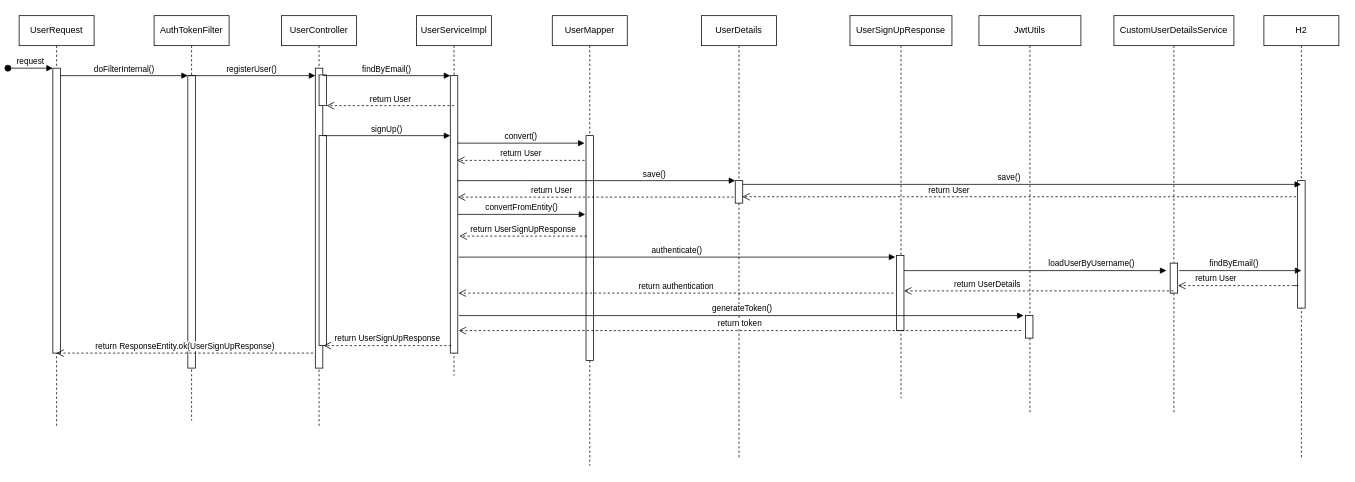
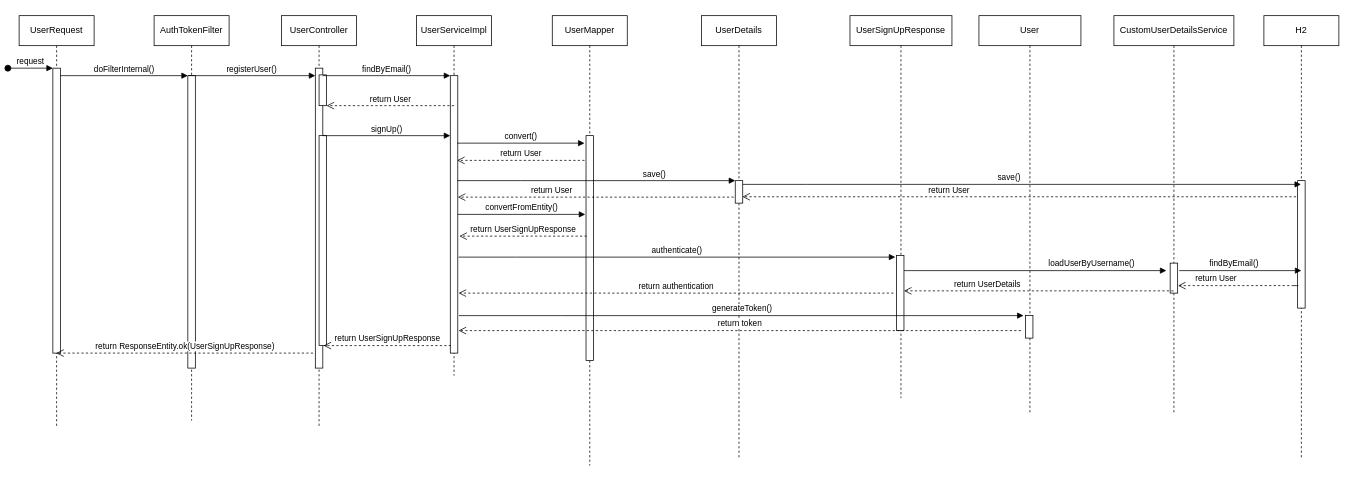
  <mxCell id="0" />
  <mxCell id="1" parent="0" />
  <mxCell id="2" value="UserRequest" style="shape=umlLifeline;perimeter=lifelinePerimeter;whiteSpace=wrap;html=1;container=0;dropTarget=0;collapsible=0;recursiveResize=0;outlineConnect=0;portConstraint=eastwest;newEdgeStyle={&quot;edgeStyle&quot;:&quot;elbowEdgeStyle&quot;,&quot;elbow&quot;:&quot;vertical&quot;,&quot;curved&quot;:0,&quot;rounded&quot;:0};" parent="1" vertex="1"><mxGeometry x="20" y="20" width="100" height="550" as="geometry" /></mxCell>
  <mxCell id="3" value="" style="html=1;points=[];perimeter=orthogonalPerimeter;outlineConnect=0;targetShapes=umlLifeline;portConstraint=eastwest;newEdgeStyle={&quot;edgeStyle&quot;:&quot;elbowEdgeStyle&quot;,&quot;elbow&quot;:&quot;vertical&quot;,&quot;curved&quot;:0,&quot;rounded&quot;:0};" parent="2" vertex="1"><mxGeometry x="45" y="70" width="10" height="380" as="geometry" /></mxCell>
  <mxCell id="4" value="request" style="html=1;verticalAlign=bottom;startArrow=oval;endArrow=block;startSize=8;edgeStyle=elbowEdgeStyle;elbow=vertical;curved=0;rounded=0;" parent="2" target="3" edge="1"><mxGeometry relative="1" as="geometry"><mxPoint x="-15" y="70" as="sourcePoint" /></mxGeometry></mxCell>
  <mxCell id="5" value="AuthTokenFilter" style="shape=umlLifeline;perimeter=lifelinePerimeter;whiteSpace=wrap;html=1;container=0;dropTarget=0;collapsible=0;recursiveResize=0;outlineConnect=0;portConstraint=eastwest;newEdgeStyle={&quot;edgeStyle&quot;:&quot;elbowEdgeStyle&quot;,&quot;elbow&quot;:&quot;vertical&quot;,&quot;curved&quot;:0,&quot;rounded&quot;:0};" parent="1" vertex="1"><mxGeometry x="200" y="20" width="100" height="540" as="geometry" /></mxCell>
  <mxCell id="6" value="" style="html=1;points=[];perimeter=orthogonalPerimeter;outlineConnect=0;targetShapes=umlLifeline;portConstraint=eastwest;newEdgeStyle={&quot;edgeStyle&quot;:&quot;elbowEdgeStyle&quot;,&quot;elbow&quot;:&quot;vertical&quot;,&quot;curved&quot;:0,&quot;rounded&quot;:0};" parent="5" vertex="1"><mxGeometry x="45" y="80" width="10" height="390" as="geometry" /></mxCell>
  <mxCell id="7" value="doFilterInternal()" style="html=1;verticalAlign=bottom;endArrow=block;edgeStyle=elbowEdgeStyle;elbow=vertical;curved=0;rounded=0;" parent="1" source="3" target="6" edge="1"><mxGeometry relative="1" as="geometry"><mxPoint x="175" y="110" as="sourcePoint" /><Array as="points"><mxPoint x="160" y="100" /></Array></mxGeometry></mxCell>
  <mxCell id="8" value="UserController" style="shape=umlLifeline;perimeter=lifelinePerimeter;whiteSpace=wrap;html=1;container=0;dropTarget=0;collapsible=0;recursiveResize=0;outlineConnect=0;portConstraint=eastwest;newEdgeStyle={&quot;edgeStyle&quot;:&quot;elbowEdgeStyle&quot;,&quot;elbow&quot;:&quot;vertical&quot;,&quot;curved&quot;:0,&quot;rounded&quot;:0};" vertex="1" parent="1"><mxGeometry x="370" y="20" width="100" height="550" as="geometry" /></mxCell>
  <mxCell id="9" value="" style="html=1;points=[];perimeter=orthogonalPerimeter;outlineConnect=0;targetShapes=umlLifeline;portConstraint=eastwest;newEdgeStyle={&quot;edgeStyle&quot;:&quot;elbowEdgeStyle&quot;,&quot;elbow&quot;:&quot;vertical&quot;,&quot;curved&quot;:0,&quot;rounded&quot;:0};" vertex="1" parent="8"><mxGeometry x="45" y="70" width="10" height="400" as="geometry" /></mxCell>
  <mxCell id="10" value="" style="html=1;points=[];perimeter=orthogonalPerimeter;outlineConnect=0;targetShapes=umlLifeline;portConstraint=eastwest;newEdgeStyle={&quot;edgeStyle&quot;:&quot;elbowEdgeStyle&quot;,&quot;elbow&quot;:&quot;vertical&quot;,&quot;curved&quot;:0,&quot;rounded&quot;:0};" vertex="1" parent="8"><mxGeometry x="50" y="79" width="10" height="41" as="geometry" /></mxCell>
  <mxCell id="11" value="" style="html=1;points=[];perimeter=orthogonalPerimeter;outlineConnect=0;targetShapes=umlLifeline;portConstraint=eastwest;newEdgeStyle={&quot;edgeStyle&quot;:&quot;elbowEdgeStyle&quot;,&quot;elbow&quot;:&quot;vertical&quot;,&quot;curved&quot;:0,&quot;rounded&quot;:0};" vertex="1" parent="8"><mxGeometry x="50" y="160" width="10" height="280" as="geometry" /></mxCell>
  <mxCell id="12" value="UserServiceImpl" style="shape=umlLifeline;perimeter=lifelinePerimeter;whiteSpace=wrap;html=1;container=0;dropTarget=0;collapsible=0;recursiveResize=0;outlineConnect=0;portConstraint=eastwest;newEdgeStyle={&quot;edgeStyle&quot;:&quot;elbowEdgeStyle&quot;,&quot;elbow&quot;:&quot;vertical&quot;,&quot;curved&quot;:0,&quot;rounded&quot;:0};" vertex="1" parent="1"><mxGeometry x="550" y="20" width="100" height="480" as="geometry" /></mxCell>
  <mxCell id="13" value="" style="html=1;points=[];perimeter=orthogonalPerimeter;outlineConnect=0;targetShapes=umlLifeline;portConstraint=eastwest;newEdgeStyle={&quot;edgeStyle&quot;:&quot;elbowEdgeStyle&quot;,&quot;elbow&quot;:&quot;vertical&quot;,&quot;curved&quot;:0,&quot;rounded&quot;:0};" vertex="1" parent="12"><mxGeometry x="45" y="80" width="10" height="370" as="geometry" /></mxCell>
  <mxCell id="14" value="findByEmail()" style="html=1;verticalAlign=bottom;endArrow=block;edgeStyle=elbowEdgeStyle;elbow=horizontal;curved=0;rounded=0;" edge="1" parent="1" source="9" target="13"><mxGeometry relative="1" as="geometry"><mxPoint x="525" y="110" as="sourcePoint" /><Array as="points"><mxPoint x="510" y="100" /></Array></mxGeometry></mxCell>
  <mxCell id="15" value="registerUser()" style="html=1;verticalAlign=bottom;endArrow=block;edgeStyle=elbowEdgeStyle;elbow=vertical;curved=0;rounded=0;" edge="1" parent="1"><mxGeometry relative="1" as="geometry"><mxPoint x="245" y="100" as="sourcePoint" /><Array as="points"><mxPoint x="330" y="100" /></Array><mxPoint x="415" y="100" as="targetPoint" /></mxGeometry></mxCell>
  <mxCell id="16" value="return User" style="html=1;verticalAlign=bottom;endArrow=open;dashed=1;endSize=8;edgeStyle=elbowEdgeStyle;elbow=vertical;curved=0;rounded=0;" edge="1" parent="1"><mxGeometry relative="1" as="geometry"><mxPoint x="430" y="140" as="targetPoint" /><Array as="points"><mxPoint x="525" y="140" /></Array><mxPoint x="600" y="140" as="sourcePoint" /></mxGeometry></mxCell>
  <mxCell id="17" value="signUp()" style="html=1;verticalAlign=bottom;endArrow=block;edgeStyle=elbowEdgeStyle;elbow=horizontal;curved=0;rounded=0;" edge="1" parent="1"><mxGeometry relative="1" as="geometry"><mxPoint x="425" y="180" as="sourcePoint" /><Array as="points"><mxPoint x="510" y="180" /></Array><mxPoint x="595" y="180" as="targetPoint" /></mxGeometry></mxCell>
  <mxCell id="18" value="UserMapper" style="shape=umlLifeline;perimeter=lifelinePerimeter;whiteSpace=wrap;html=1;container=0;dropTarget=0;collapsible=0;recursiveResize=0;outlineConnect=0;portConstraint=eastwest;newEdgeStyle={&quot;edgeStyle&quot;:&quot;elbowEdgeStyle&quot;,&quot;elbow&quot;:&quot;vertical&quot;,&quot;curved&quot;:0,&quot;rounded&quot;:0};" vertex="1" parent="1"><mxGeometry x="731" y="20" width="100" height="600" as="geometry" /></mxCell>
  <mxCell id="19" value="" style="html=1;points=[];perimeter=orthogonalPerimeter;outlineConnect=0;targetShapes=umlLifeline;portConstraint=eastwest;newEdgeStyle={&quot;edgeStyle&quot;:&quot;elbowEdgeStyle&quot;,&quot;elbow&quot;:&quot;vertical&quot;,&quot;curved&quot;:0,&quot;rounded&quot;:0};" vertex="1" parent="18"><mxGeometry x="45" y="160" width="10" height="300" as="geometry" /></mxCell>
  <mxCell id="20" value="convert()" style="html=1;verticalAlign=bottom;endArrow=block;edgeStyle=elbowEdgeStyle;elbow=horizontal;curved=0;rounded=0;" edge="1" parent="1"><mxGeometry relative="1" as="geometry"><mxPoint x="604" y="190" as="sourcePoint" /><Array as="points"><mxPoint x="689" y="190" /></Array><mxPoint x="774" y="190" as="targetPoint" /></mxGeometry></mxCell>
  <mxCell id="21" value="return User" style="html=1;verticalAlign=bottom;endArrow=open;dashed=1;endSize=8;edgeStyle=elbowEdgeStyle;elbow=vertical;curved=0;rounded=0;" edge="1" parent="1"><mxGeometry relative="1" as="geometry"><mxPoint x="604" y="213" as="targetPoint" /><Array as="points"><mxPoint x="699" y="213" /></Array><mxPoint x="774" y="213" as="sourcePoint" /></mxGeometry></mxCell>
  <mxCell id="22" value="save()" style="html=1;verticalAlign=bottom;endArrow=block;edgeStyle=elbowEdgeStyle;elbow=horizontal;curved=0;rounded=0;" edge="1" parent="1" target="24"><mxGeometry x="0.417" relative="1" as="geometry"><mxPoint x="604" y="240" as="sourcePoint" /><Array as="points"><mxPoint x="689" y="240" /></Array><mxPoint x="970" y="240" as="targetPoint" /><mxPoint as="offset" /></mxGeometry></mxCell>
  <mxCell id="23" value="UserDetails" style="shape=umlLifeline;perimeter=lifelinePerimeter;whiteSpace=wrap;html=1;container=0;dropTarget=0;collapsible=0;recursiveResize=0;outlineConnect=0;portConstraint=eastwest;newEdgeStyle={&quot;edgeStyle&quot;:&quot;elbowEdgeStyle&quot;,&quot;elbow&quot;:&quot;vertical&quot;,&quot;curved&quot;:0,&quot;rounded&quot;:0};" vertex="1" parent="1"><mxGeometry x="930" y="20" width="100" height="590" as="geometry" /></mxCell>
  <mxCell id="24" value="" style="html=1;points=[];perimeter=orthogonalPerimeter;outlineConnect=0;targetShapes=umlLifeline;portConstraint=eastwest;newEdgeStyle={&quot;edgeStyle&quot;:&quot;elbowEdgeStyle&quot;,&quot;elbow&quot;:&quot;vertical&quot;,&quot;curved&quot;:0,&quot;rounded&quot;:0};" vertex="1" parent="23"><mxGeometry x="45" y="220" width="10" height="30" as="geometry" /></mxCell>
  <mxCell id="25" value="return User" style="html=1;verticalAlign=bottom;endArrow=open;dashed=1;endSize=8;edgeStyle=elbowEdgeStyle;elbow=vertical;curved=0;rounded=0;" edge="1" parent="1"><mxGeometry x="0.321" relative="1" as="geometry"><mxPoint x="605" y="262" as="targetPoint" /><Array as="points"><mxPoint x="898" y="262" /></Array><mxPoint x="973" y="262" as="sourcePoint" /><mxPoint as="offset" /></mxGeometry></mxCell>
  <mxCell id="26" value="convertFromEntity()" style="html=1;verticalAlign=bottom;endArrow=block;edgeStyle=elbowEdgeStyle;elbow=horizontal;curved=0;rounded=0;" edge="1" parent="1"><mxGeometry relative="1" as="geometry"><mxPoint x="605" y="285" as="sourcePoint" /><Array as="points"><mxPoint x="690" y="285" /></Array><mxPoint x="775" y="285" as="targetPoint" /></mxGeometry></mxCell>
  <mxCell id="27" value="return UserSignUpResponse" style="html=1;verticalAlign=bottom;endArrow=open;dashed=1;endSize=8;edgeStyle=elbowEdgeStyle;elbow=horizontal;curved=0;rounded=0;" edge="1" parent="1"><mxGeometry relative="1" as="geometry"><mxPoint x="607" y="314" as="targetPoint" /><Array as="points"><mxPoint x="702" y="314" /></Array><mxPoint x="777" y="314" as="sourcePoint" /></mxGeometry></mxCell>
  <mxCell id="28" value="return UserSignUpResponse" style="html=1;verticalAlign=bottom;endArrow=open;dashed=1;endSize=8;edgeStyle=elbowEdgeStyle;elbow=horizontal;curved=0;rounded=0;" edge="1" parent="1"><mxGeometry relative="1" as="geometry"><mxPoint x="426" y="460" as="targetPoint" /><Array as="points"><mxPoint x="521" y="460" /></Array><mxPoint x="596" y="460" as="sourcePoint" /></mxGeometry></mxCell>
  <mxCell id="29" value="return ResponseEntity.ok(UserSignUpResponse)" style="html=1;verticalAlign=bottom;endArrow=open;dashed=1;endSize=8;edgeStyle=elbowEdgeStyle;elbow=horizontal;curved=0;rounded=0;" edge="1" parent="1"><mxGeometry relative="1" as="geometry"><mxPoint x="69.5" y="470" as="targetPoint" /><Array as="points"><mxPoint x="337" y="470" /></Array><mxPoint x="412" y="470" as="sourcePoint" /></mxGeometry></mxCell>
  <mxCell id="30" value="authenticate()" style="html=1;verticalAlign=bottom;endArrow=block;edgeStyle=elbowEdgeStyle;elbow=vertical;curved=0;rounded=0;" edge="1" parent="1"><mxGeometry relative="1" as="geometry"><mxPoint x="606" y="342" as="sourcePoint" /><Array as="points"><mxPoint x="682" y="342" /></Array><mxPoint x="1188.5" y="342" as="targetPoint" /></mxGeometry></mxCell>
  <mxCell id="31" value="UserSignUpResponse" style="shape=umlLifeline;perimeter=lifelinePerimeter;whiteSpace=wrap;html=1;container=0;dropTarget=0;collapsible=0;recursiveResize=0;outlineConnect=0;portConstraint=eastwest;newEdgeStyle={&quot;edgeStyle&quot;:&quot;elbowEdgeStyle&quot;,&quot;elbow&quot;:&quot;vertical&quot;,&quot;curved&quot;:0,&quot;rounded&quot;:0};" vertex="1" parent="1"><mxGeometry x="1128" y="20" width="136" height="510" as="geometry" /></mxCell>
  <mxCell id="32" value="" style="html=1;points=[];perimeter=orthogonalPerimeter;outlineConnect=0;targetShapes=umlLifeline;portConstraint=eastwest;newEdgeStyle={&quot;edgeStyle&quot;:&quot;elbowEdgeStyle&quot;,&quot;elbow&quot;:&quot;vertical&quot;,&quot;curved&quot;:0,&quot;rounded&quot;:0};" vertex="1" parent="31"><mxGeometry x="62" y="320" width="10" height="100" as="geometry" /></mxCell>
  <mxCell id="33" value="return authentication" style="html=1;verticalAlign=bottom;endArrow=open;dashed=1;endSize=8;edgeStyle=elbowEdgeStyle;elbow=horizontal;curved=0;rounded=0;" edge="1" parent="1"><mxGeometry relative="1" as="geometry"><mxPoint x="606" y="390" as="targetPoint" /><Array as="points"><mxPoint x="1111" y="390" /></Array><mxPoint x="1186" y="390" as="sourcePoint" /></mxGeometry></mxCell>
- <mxCell id="34" value="JwtUtils" style="shape=umlLifeline;perimeter=lifelinePerimeter;whiteSpace=wrap;html=1;container=0;dropTarget=0;collapsible=0;recursiveResize=0;outlineConnect=0;portConstraint=eastwest;newEdgeStyle={&quot;edgeStyle&quot;:&quot;elbowEdgeStyle&quot;,&quot;elbow&quot;:&quot;vertical&quot;,&quot;curved&quot;:0,&quot;rounded&quot;:0};" vertex="1" parent="1"><mxGeometry x="1300" y="20" width="136" height="530" as="geometry" /></mxCell>
+ <mxCell id="34" value="User" style="shape=umlLifeline;perimeter=lifelinePerimeter;whiteSpace=wrap;html=1;container=0;dropTarget=0;collapsible=0;recursiveResize=0;outlineConnect=0;portConstraint=eastwest;newEdgeStyle={&quot;edgeStyle&quot;:&quot;elbowEdgeStyle&quot;,&quot;elbow&quot;:&quot;vertical&quot;,&quot;curved&quot;:0,&quot;rounded&quot;:0};" vertex="1" parent="1"><mxGeometry x="1300" y="20" width="136" height="530" as="geometry" /></mxCell>
  <mxCell id="35" value="" style="html=1;points=[];perimeter=orthogonalPerimeter;outlineConnect=0;targetShapes=umlLifeline;portConstraint=eastwest;newEdgeStyle={&quot;edgeStyle&quot;:&quot;elbowEdgeStyle&quot;,&quot;elbow&quot;:&quot;vertical&quot;,&quot;curved&quot;:0,&quot;rounded&quot;:0};" vertex="1" parent="34"><mxGeometry x="62" y="400" width="10" height="30" as="geometry" /></mxCell>
  <mxCell id="36" value="generateToken()" style="html=1;verticalAlign=bottom;endArrow=block;edgeStyle=elbowEdgeStyle;elbow=vertical;curved=0;rounded=0;" edge="1" parent="1"><mxGeometry relative="1" as="geometry"><mxPoint x="606.5" y="420" as="sourcePoint" /><Array as="points"><mxPoint x="743" y="420" /></Array><mxPoint x="1359.5" y="420" as="targetPoint" /></mxGeometry></mxCell>
  <mxCell id="37" value="return token" style="html=1;verticalAlign=bottom;endArrow=open;dashed=1;endSize=8;edgeStyle=elbowEdgeStyle;elbow=horizontal;curved=0;rounded=0;" edge="1" parent="1"><mxGeometry relative="1" as="geometry"><mxPoint x="606" y="440" as="targetPoint" /><Array as="points"><mxPoint x="1281" y="440" /></Array><mxPoint x="1356" y="440" as="sourcePoint" /></mxGeometry></mxCell>
  <mxCell id="38" value="CustomUserDetailsService" style="shape=umlLifeline;perimeter=lifelinePerimeter;whiteSpace=wrap;html=1;container=0;dropTarget=0;collapsible=0;recursiveResize=0;outlineConnect=0;portConstraint=eastwest;newEdgeStyle={&quot;edgeStyle&quot;:&quot;elbowEdgeStyle&quot;,&quot;elbow&quot;:&quot;vertical&quot;,&quot;curved&quot;:0,&quot;rounded&quot;:0};" vertex="1" parent="1"><mxGeometry x="1480" y="20" width="160" height="530" as="geometry" /></mxCell>
  <mxCell id="39" value="" style="html=1;points=[];perimeter=orthogonalPerimeter;outlineConnect=0;targetShapes=umlLifeline;portConstraint=eastwest;newEdgeStyle={&quot;edgeStyle&quot;:&quot;elbowEdgeStyle&quot;,&quot;elbow&quot;:&quot;vertical&quot;,&quot;curved&quot;:0,&quot;rounded&quot;:0};" vertex="1" parent="38"><mxGeometry x="75" y="330" width="10" height="40" as="geometry" /></mxCell>
  <mxCell id="40" value="loadUserByUsername()" style="html=1;verticalAlign=bottom;endArrow=block;edgeStyle=elbowEdgeStyle;elbow=vertical;curved=0;rounded=0;" edge="1" parent="1"><mxGeometry x="0.429" relative="1" as="geometry"><mxPoint x="1200" y="360" as="sourcePoint" /><Array as="points"><mxPoint x="1276" y="360" /></Array><mxPoint x="1550" y="360" as="targetPoint" /><mxPoint as="offset" /></mxGeometry></mxCell>
  <mxCell id="41" value="return UserDetails" style="html=1;verticalAlign=bottom;endArrow=open;dashed=1;endSize=8;edgeStyle=elbowEdgeStyle;elbow=horizontal;curved=0;rounded=0;" edge="1" parent="1"><mxGeometry x="0.388" relative="1" as="geometry"><mxPoint x="1200" y="387" as="targetPoint" /><Array as="points"><mxPoint x="1415" y="387" /></Array><mxPoint x="1559.5" y="387" as="sourcePoint" /><mxPoint as="offset" /></mxGeometry></mxCell>
  <mxCell id="42" value="H2" style="shape=umlLifeline;perimeter=lifelinePerimeter;whiteSpace=wrap;html=1;container=0;dropTarget=0;collapsible=0;recursiveResize=0;outlineConnect=0;portConstraint=eastwest;newEdgeStyle={&quot;edgeStyle&quot;:&quot;elbowEdgeStyle&quot;,&quot;elbow&quot;:&quot;vertical&quot;,&quot;curved&quot;:0,&quot;rounded&quot;:0};" vertex="1" parent="1"><mxGeometry x="1680" y="20" width="100" height="590" as="geometry" /></mxCell>
  <mxCell id="43" value="" style="html=1;points=[];perimeter=orthogonalPerimeter;outlineConnect=0;targetShapes=umlLifeline;portConstraint=eastwest;newEdgeStyle={&quot;edgeStyle&quot;:&quot;elbowEdgeStyle&quot;,&quot;elbow&quot;:&quot;vertical&quot;,&quot;curved&quot;:0,&quot;rounded&quot;:0};" vertex="1" parent="42"><mxGeometry x="45" y="220" width="10" height="170" as="geometry" /></mxCell>
  <mxCell id="44" value="save()" style="html=1;verticalAlign=bottom;endArrow=block;edgeStyle=elbowEdgeStyle;elbow=horizontal;curved=0;rounded=0;" edge="1" parent="1" target="42"><mxGeometry x="-0.046" relative="1" as="geometry"><mxPoint x="985" y="245" as="sourcePoint" /><Array as="points"><mxPoint x="1070" y="245" /></Array><mxPoint x="1356" y="245" as="targetPoint" /><mxPoint as="offset" /></mxGeometry></mxCell>
  <mxCell id="45" value="return User" style="html=1;verticalAlign=bottom;endArrow=open;dashed=1;endSize=8;edgeStyle=elbowEdgeStyle;elbow=vertical;curved=0;rounded=0;" edge="1" parent="1"><mxGeometry x="0.254" relative="1" as="geometry"><mxPoint x="984.5" y="261.5" as="targetPoint" /><Array as="points"><mxPoint x="1648" y="261.5" /></Array><mxPoint x="1723" y="261.5" as="sourcePoint" /><mxPoint as="offset" /></mxGeometry></mxCell>
  <mxCell id="46" value="findByEmail()" style="html=1;verticalAlign=bottom;endArrow=block;edgeStyle=elbowEdgeStyle;elbow=vertical;curved=0;rounded=0;" edge="1" parent="1"><mxGeometry x="-0.104" relative="1" as="geometry"><mxPoint x="1567" y="360" as="sourcePoint" /><Array as="points"><mxPoint x="1643" y="360" /></Array><mxPoint x="1730" y="360" as="targetPoint" /><mxPoint as="offset" /></mxGeometry></mxCell>
  <mxCell id="47" value="return User" style="html=1;verticalAlign=bottom;endArrow=open;dashed=1;endSize=8;edgeStyle=elbowEdgeStyle;elbow=horizontal;curved=0;rounded=0;" edge="1" parent="1"><mxGeometry x="0.388" relative="1" as="geometry"><mxPoint x="1565.5" y="380" as="targetPoint" /><Array as="points"><mxPoint x="1726" y="535" /></Array><mxPoint x="1720" y="380" as="sourcePoint" /><mxPoint as="offset" /></mxGeometry></mxCell>
